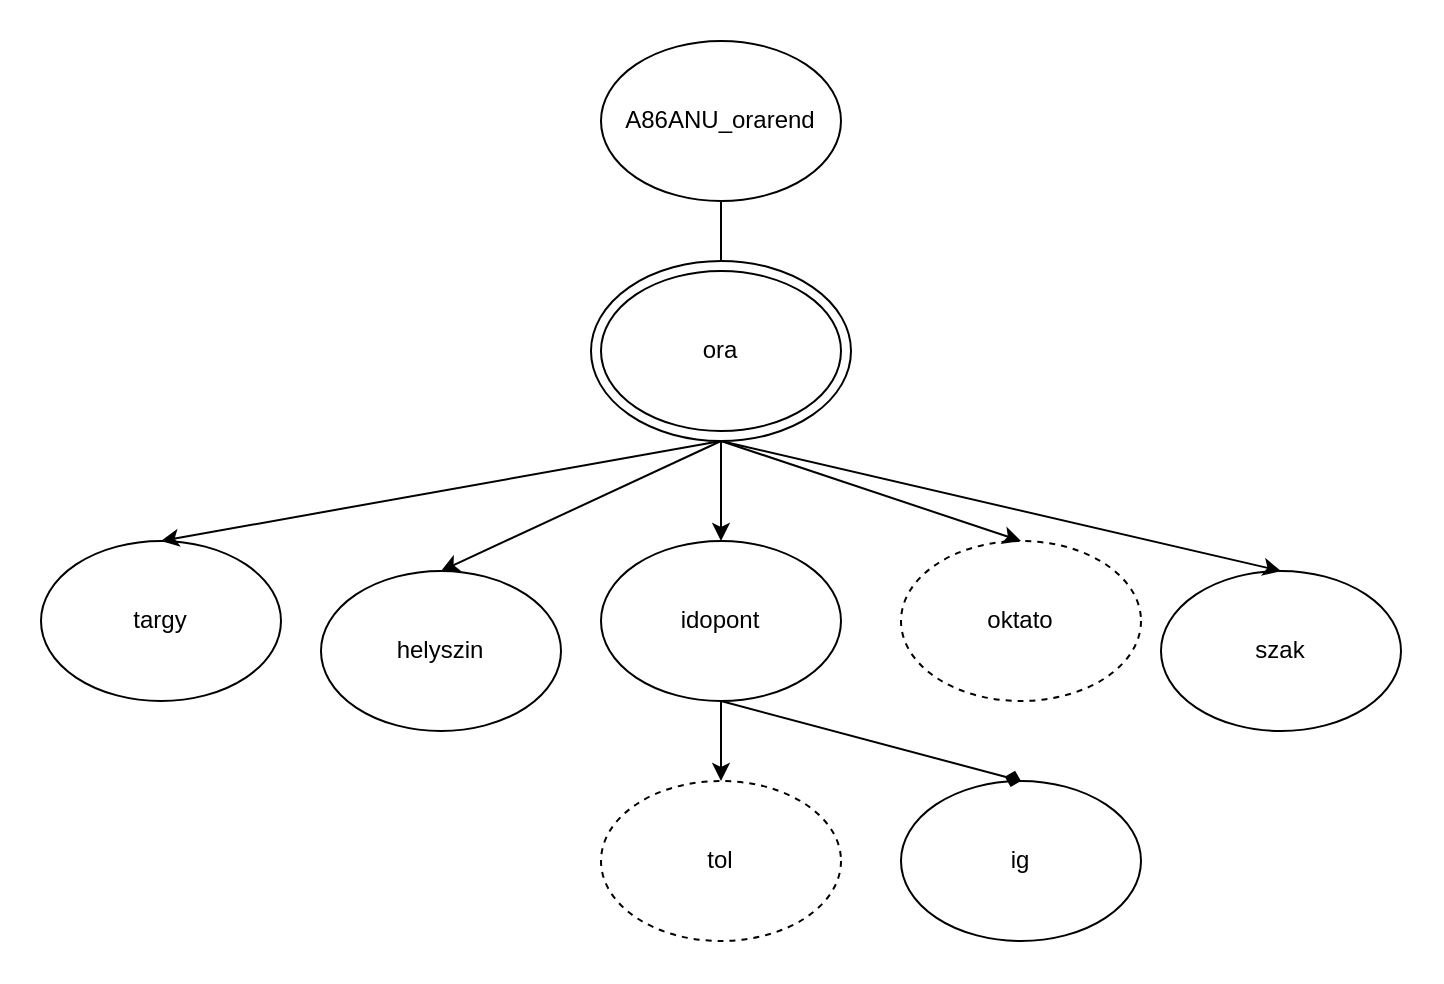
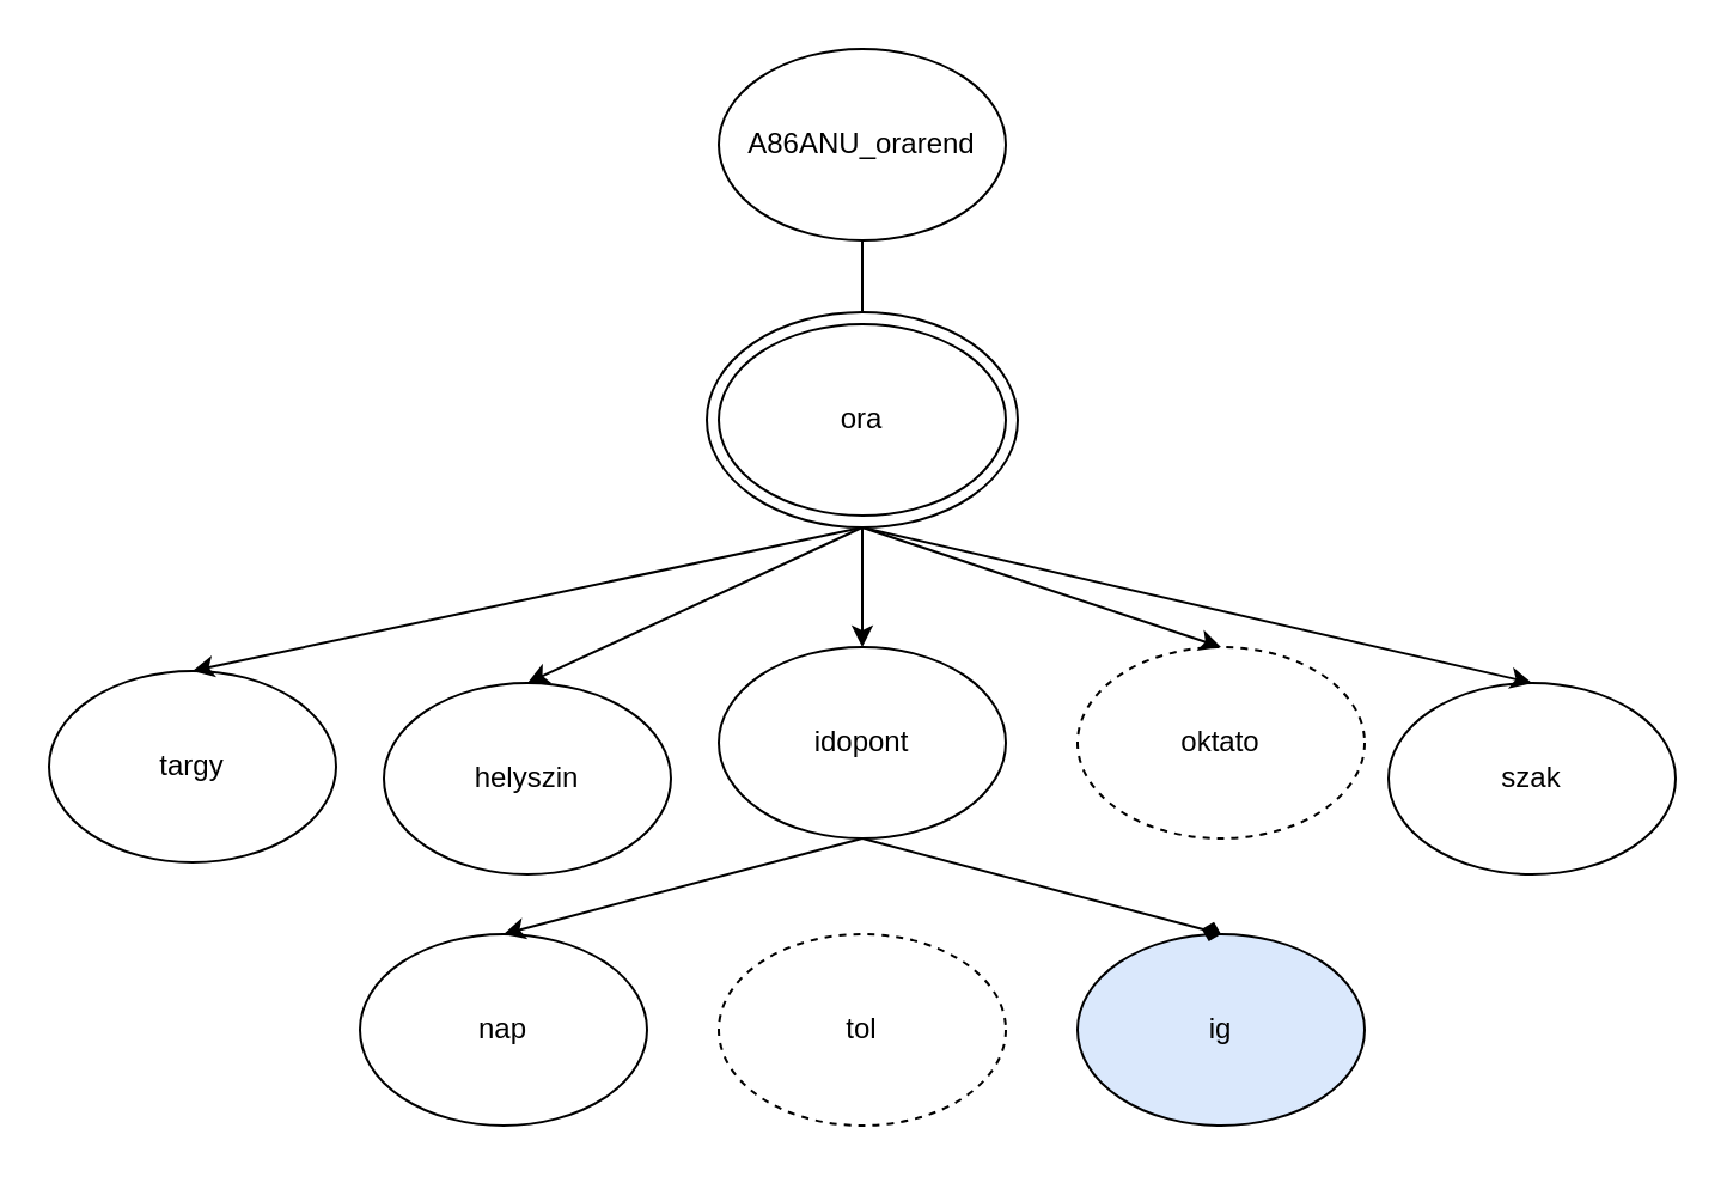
  <mxCell id="0" />
  <mxCell id="1" parent="0" />
  <mxCell id="2" value="A86ANU_orarend" style="ellipse;whiteSpace=wrap;html=1;" parent="1" vertex="1"><mxGeometry x="300" y="20" width="120" height="80" as="geometry" /></mxCell>
- <mxCell id="3" value="targy" style="ellipse;whiteSpace=wrap;html=1;" parent="1" vertex="1"><mxGeometry x="20" y="270" width="120" height="80" as="geometry" /></mxCell>
+ <mxCell id="3" value="targy" style="ellipse;whiteSpace=wrap;html=1;" parent="1" vertex="1"><mxGeometry x="20" y="280" width="120" height="80" as="geometry" /></mxCell>
  <mxCell id="4" value="idopont" style="ellipse;whiteSpace=wrap;html=1;" parent="1" vertex="1"><mxGeometry x="300" y="270" width="120" height="80" as="geometry" /></mxCell>
+ <mxCell id="5" value="nap" style="ellipse;whiteSpace=wrap;html=1;" parent="1" vertex="1"><mxGeometry x="150" y="390" width="120" height="80" as="geometry" /></mxCell>
  <mxCell id="6" value="tol" style="ellipse;whiteSpace=wrap;html=1;dashed=1;" parent="1" vertex="1"><mxGeometry x="300" y="390" width="120" height="80" as="geometry" /></mxCell>
- <mxCell id="7" value="ig" style="ellipse;whiteSpace=wrap;html=1;" parent="1" vertex="1"><mxGeometry x="450" y="390" width="120" height="80" as="geometry" /></mxCell>
+ <mxCell id="7" value="ig" style="ellipse;whiteSpace=wrap;html=1;fillColor=#dae8fc;" parent="1" vertex="1"><mxGeometry x="450" y="390" width="120" height="80" as="geometry" /></mxCell>
  <mxCell id="8" value="helyszin" style="ellipse;whiteSpace=wrap;html=1;" parent="1" vertex="1"><mxGeometry x="160" y="285" width="120" height="80" as="geometry" /></mxCell>
  <mxCell id="9" value="oktato" style="ellipse;whiteSpace=wrap;html=1;dashed=1;" parent="1" vertex="1"><mxGeometry x="450" y="270" width="120" height="80" as="geometry" /></mxCell>
  <mxCell id="10" value="szak" style="ellipse;whiteSpace=wrap;html=1;" parent="1" vertex="1"><mxGeometry x="580" y="285" width="120" height="80" as="geometry" /></mxCell>
  <mxCell id="11" value="" style="endArrow=classic;html=1;rounded=0;exitX=0.5;exitY=1;exitDx=0;exitDy=0;entryX=0.5;entryY=0;entryDx=0;entryDy=0;" parent="1" source="2" edge="1"><mxGeometry width="50" height="50" relative="1" as="geometry"><mxPoint x="340" y="330" as="sourcePoint" /><mxPoint x="360" y="140" as="targetPoint" /></mxGeometry></mxCell>
  <mxCell id="12" value="" style="endArrow=classic;html=1;rounded=0;exitX=0.5;exitY=1;exitDx=0;exitDy=0;entryX=0.5;entryY=0;entryDx=0;entryDy=0;" parent="1" target="3" edge="1"><mxGeometry width="50" height="50" relative="1" as="geometry"><mxPoint x="360" y="220" as="sourcePoint" /><mxPoint x="390" y="280" as="targetPoint" /></mxGeometry></mxCell>
  <mxCell id="13" value="" style="endArrow=classic;html=1;rounded=0;entryX=0.5;entryY=0;entryDx=0;entryDy=0;" parent="1" target="4" edge="1"><mxGeometry width="50" height="50" relative="1" as="geometry"><mxPoint x="360" y="220" as="sourcePoint" /><mxPoint x="390" y="280" as="targetPoint" /></mxGeometry></mxCell>
  <mxCell id="14" value="" style="endArrow=classic;html=1;rounded=0;exitX=0.5;exitY=1;exitDx=0;exitDy=0;entryX=0.5;entryY=0;entryDx=0;entryDy=0;" parent="1" target="8" edge="1"><mxGeometry width="50" height="50" relative="1" as="geometry"><mxPoint x="360" y="220" as="sourcePoint" /><mxPoint x="390" y="280" as="targetPoint" /></mxGeometry></mxCell>
  <mxCell id="15" value="" style="endArrow=classic;html=1;rounded=0;exitX=0.5;exitY=1;exitDx=0;exitDy=0;entryX=0.5;entryY=0;entryDx=0;entryDy=0;" parent="1" target="9" edge="1"><mxGeometry width="50" height="50" relative="1" as="geometry"><mxPoint x="360" y="220" as="sourcePoint" /><mxPoint x="390" y="280" as="targetPoint" /></mxGeometry></mxCell>
  <mxCell id="16" value="" style="endArrow=classic;html=1;rounded=0;exitX=0.5;exitY=1;exitDx=0;exitDy=0;entryX=0.5;entryY=0;entryDx=0;entryDy=0;" parent="1" target="10" edge="1"><mxGeometry width="50" height="50" relative="1" as="geometry"><mxPoint x="360" y="220" as="sourcePoint" /><mxPoint x="390" y="280" as="targetPoint" /></mxGeometry></mxCell>
- <mxCell id="18" value="" style="endArrow=classic;html=1;rounded=0;exitX=0.5;exitY=1;exitDx=0;exitDy=0;" parent="1" source="4" target="6" edge="1"><mxGeometry width="50" height="50" relative="1" as="geometry"><mxPoint x="340" y="330" as="sourcePoint" /><mxPoint x="390" y="280" as="targetPoint" /></mxGeometry></mxCell>
+ <mxCell id="17" value="" style="endArrow=classic;html=1;rounded=0;exitX=0.5;exitY=1;exitDx=0;exitDy=0;entryX=0.5;entryY=0;entryDx=0;entryDy=0;" parent="1" source="4" target="5" edge="1"><mxGeometry width="50" height="50" relative="1" as="geometry"><mxPoint x="340" y="330" as="sourcePoint" /><mxPoint x="390" y="280" as="targetPoint" /></mxGeometry></mxCell>
  <mxCell id="19" value="" style="endArrow=diamond;html=1;rounded=0;exitX=0.5;exitY=1;exitDx=0;exitDy=0;entryX=0.5;entryY=0;entryDx=0;entryDy=0;" parent="1" source="4" target="7" edge="1"><mxGeometry width="50" height="50" relative="1" as="geometry"><mxPoint x="340" y="330" as="sourcePoint" /><mxPoint x="390" y="280" as="targetPoint" /></mxGeometry></mxCell>
  <mxCell id="20" value="ora" style="ellipse;whiteSpace=wrap;html=1;" vertex="1" parent="1"><mxGeometry x="295" y="130" width="130" height="90" as="geometry" /></mxCell>
  <mxCell id="21" value="ora" style="ellipse;whiteSpace=wrap;html=1;" vertex="1" parent="1"><mxGeometry x="300" y="135" width="120" height="80" as="geometry" /></mxCell>
